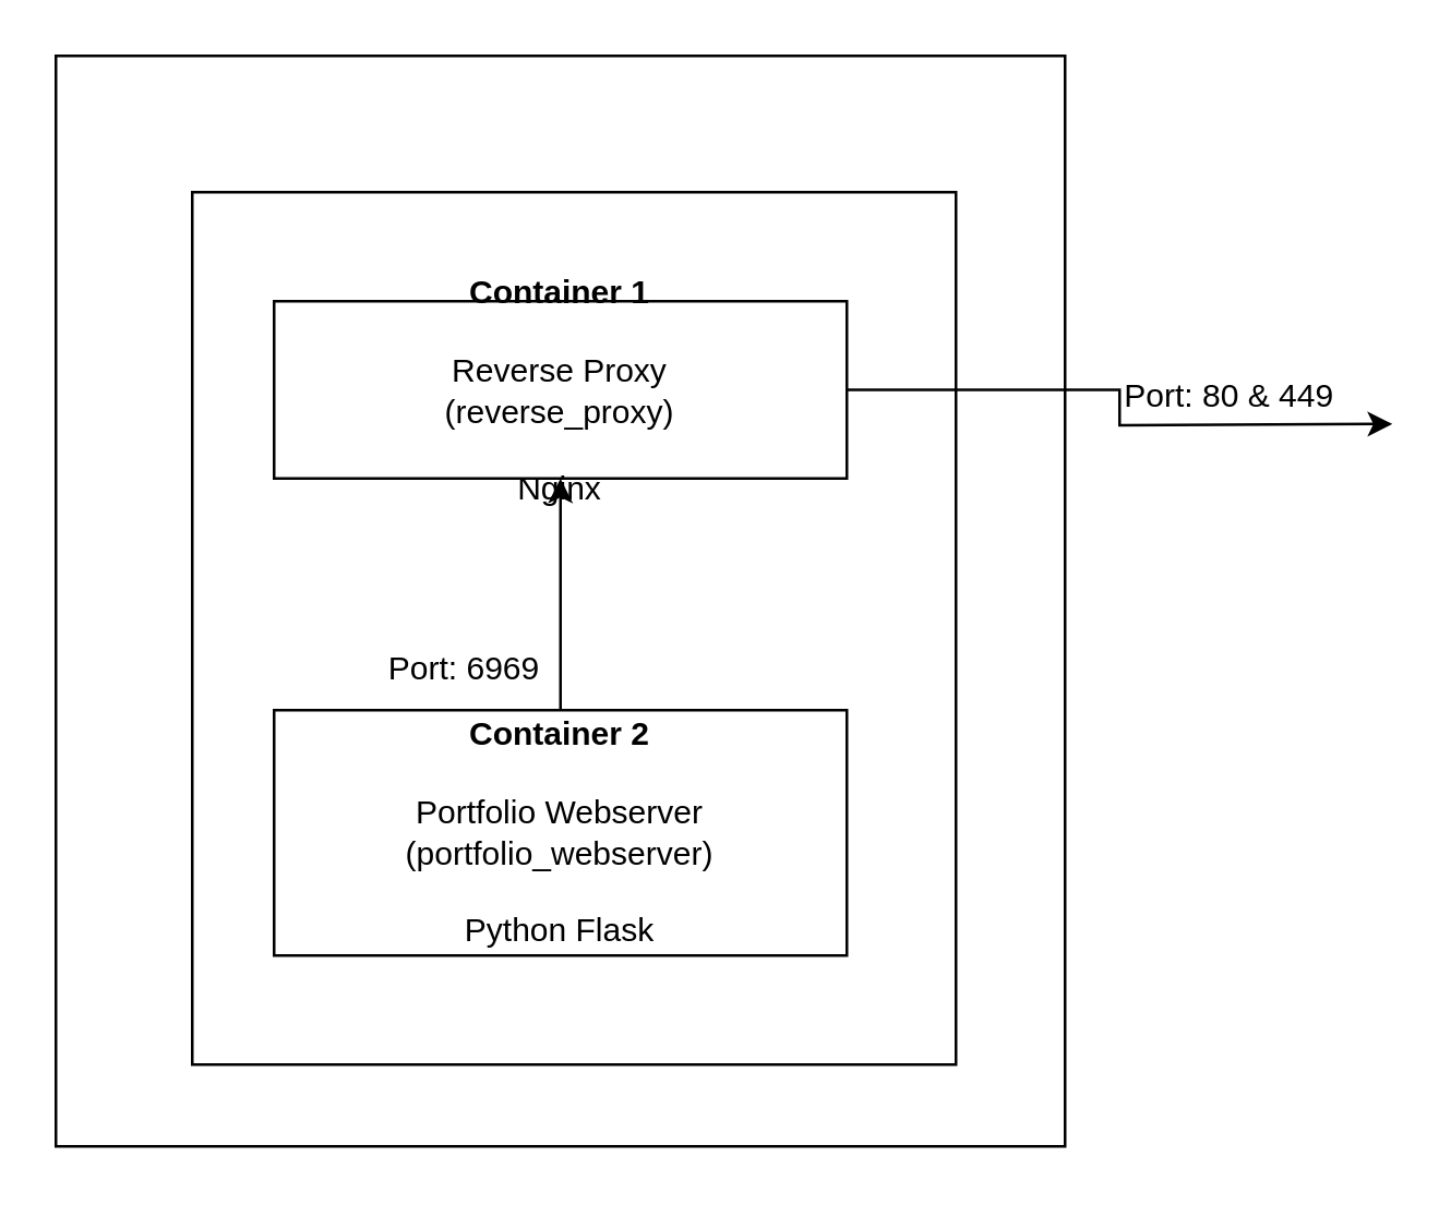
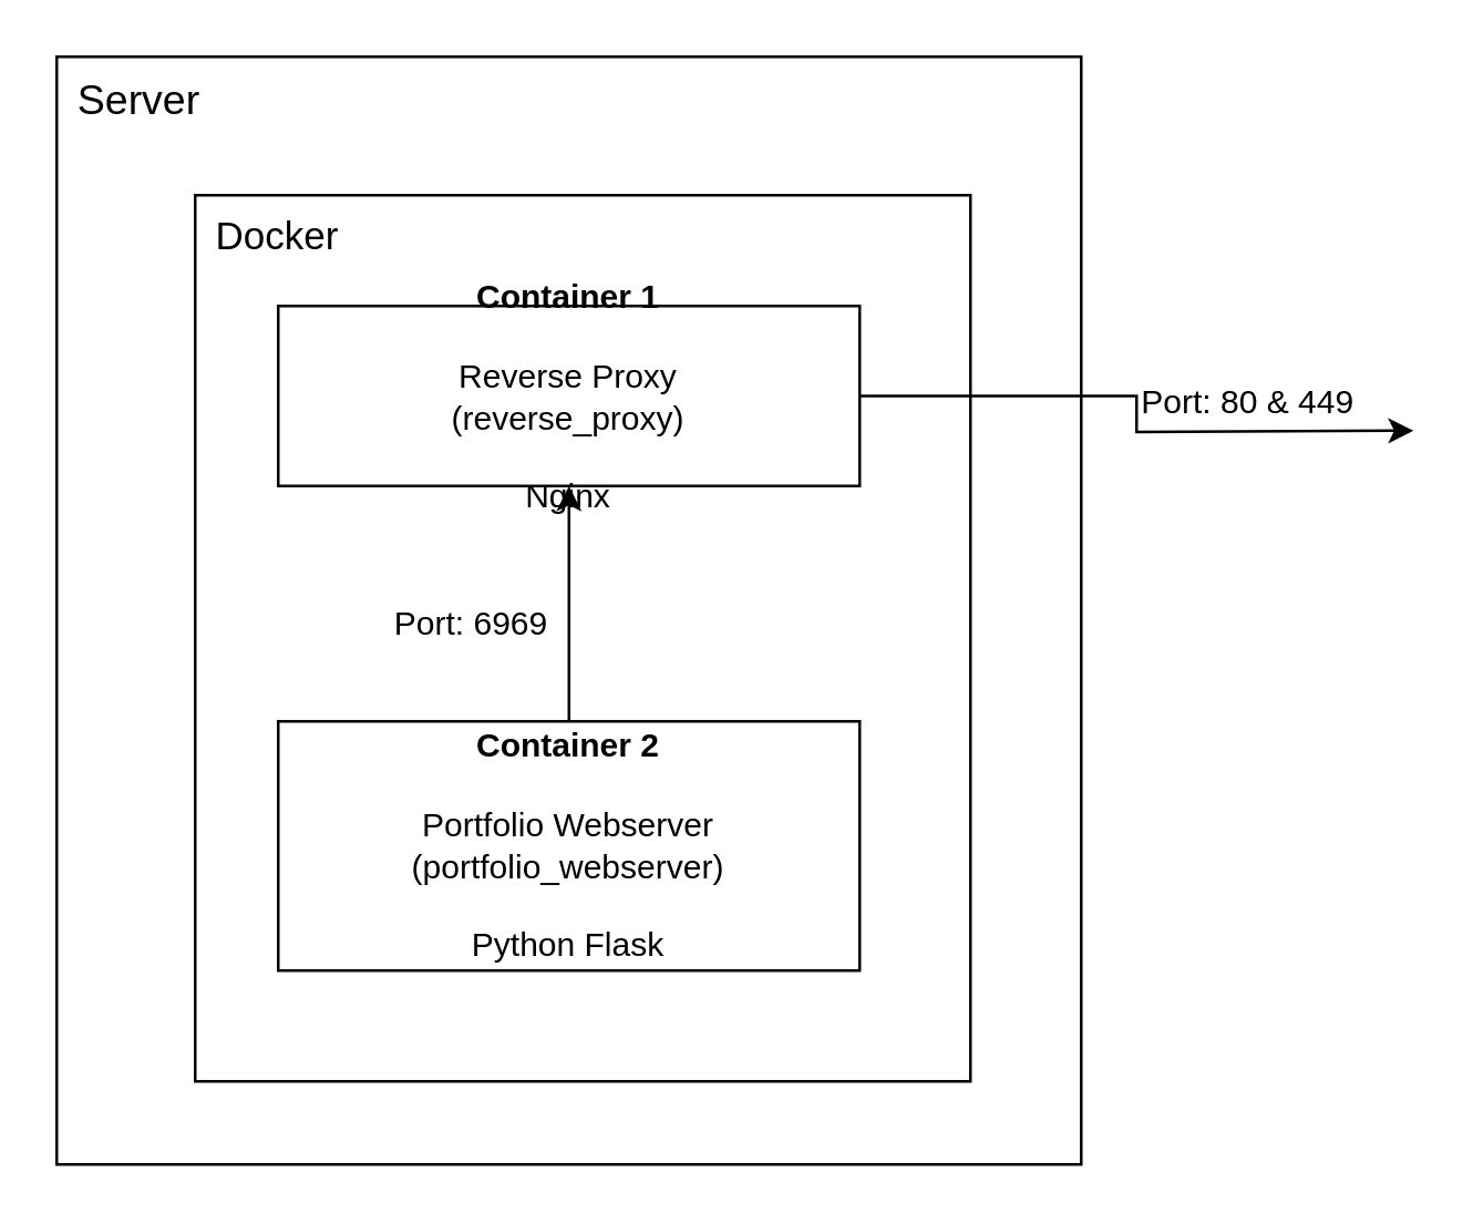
  <mxCell id="0" />
  <mxCell id="1" parent="0" />
  <mxCell id="2" value="" style="rounded=0;whiteSpace=wrap;html=1;" vertex="1" parent="1"><mxGeometry x="20" y="20" width="370" height="400" as="geometry" /></mxCell>
  <mxCell id="3" value="" style="rounded=0;whiteSpace=wrap;html=1;" vertex="1" parent="1"><mxGeometry x="70" y="70" width="280" height="320" as="geometry" /></mxCell>
+ <mxCell id="4" value="&lt;font style=&quot;font-size: 14px;&quot;&gt;Docker&lt;/font&gt;" style="text;html=1;strokeColor=none;fillColor=none;align=center;verticalAlign=middle;whiteSpace=wrap;rounded=0;" vertex="1" parent="1"><mxGeometry x="70" y="70" width="60" height="30" as="geometry" /></mxCell>
  <mxCell id="5" style="edgeStyle=orthogonalEdgeStyle;rounded=0;orthogonalLoop=1;jettySize=auto;html=1;" edge="1" parent="1" source="6"><mxGeometry relative="1" as="geometry"><mxPoint x="510" y="155" as="targetPoint" /></mxGeometry></mxCell>
  <mxCell id="6" value="&lt;b&gt;Container 1&lt;/b&gt;&lt;br&gt;&lt;br&gt;Reverse Proxy&lt;br&gt;(reverse_proxy)&lt;br&gt;&lt;br&gt;Nginx" style="rounded=0;whiteSpace=wrap;html=1;" vertex="1" parent="1"><mxGeometry x="100" y="110" width="210" height="65" as="geometry" /></mxCell>
  <mxCell id="7" style="edgeStyle=orthogonalEdgeStyle;rounded=0;orthogonalLoop=1;jettySize=auto;html=1;entryX=0.5;entryY=1;entryDx=0;entryDy=0;" edge="1" parent="1" source="8" target="6"><mxGeometry relative="1" as="geometry" /></mxCell>
  <mxCell id="8" value="&lt;b&gt;Container 2&lt;/b&gt;&lt;br&gt;&lt;br&gt;Portfolio Webserver&lt;br&gt;(portfolio_webserver&lt;span style=&quot;background-color: initial;&quot;&gt;)&lt;br&gt;&lt;br&gt;Python Flask&lt;br&gt;&lt;/span&gt;" style="rounded=0;whiteSpace=wrap;html=1;" vertex="1" parent="1"><mxGeometry x="100" y="260" width="210" height="90" as="geometry" /></mxCell>
  <mxCell id="9" value="Port: 80 &amp;amp; 449" style="text;html=1;align=center;verticalAlign=middle;resizable=0;points=[];autosize=1;strokeColor=none;fillColor=none;" vertex="1" parent="1"><mxGeometry x="400" y="130" width="100" height="30" as="geometry" /></mxCell>
- <mxCell id="10" value="Port: 6969" style="text;html=1;strokeColor=none;fillColor=none;align=center;verticalAlign=middle;whiteSpace=wrap;rounded=0;" vertex="1" parent="1"><mxGeometry x="140" y="230" width="60" height="30" as="geometry" /></mxCell>
+ <mxCell id="10" value="Port: 6969" style="text;html=1;strokeColor=none;fillColor=none;align=center;verticalAlign=middle;whiteSpace=wrap;rounded=0;" vertex="1" parent="1"><mxGeometry x="140" y="210" width="60" height="30" as="geometry" /></mxCell>
+ <mxCell id="11" value="Server" style="text;html=1;strokeColor=none;fillColor=none;align=center;verticalAlign=middle;whiteSpace=wrap;rounded=0;fontSize=15;" vertex="1" parent="1"><mxGeometry x="20" y="20" width="60" height="30" as="geometry" /></mxCell>
